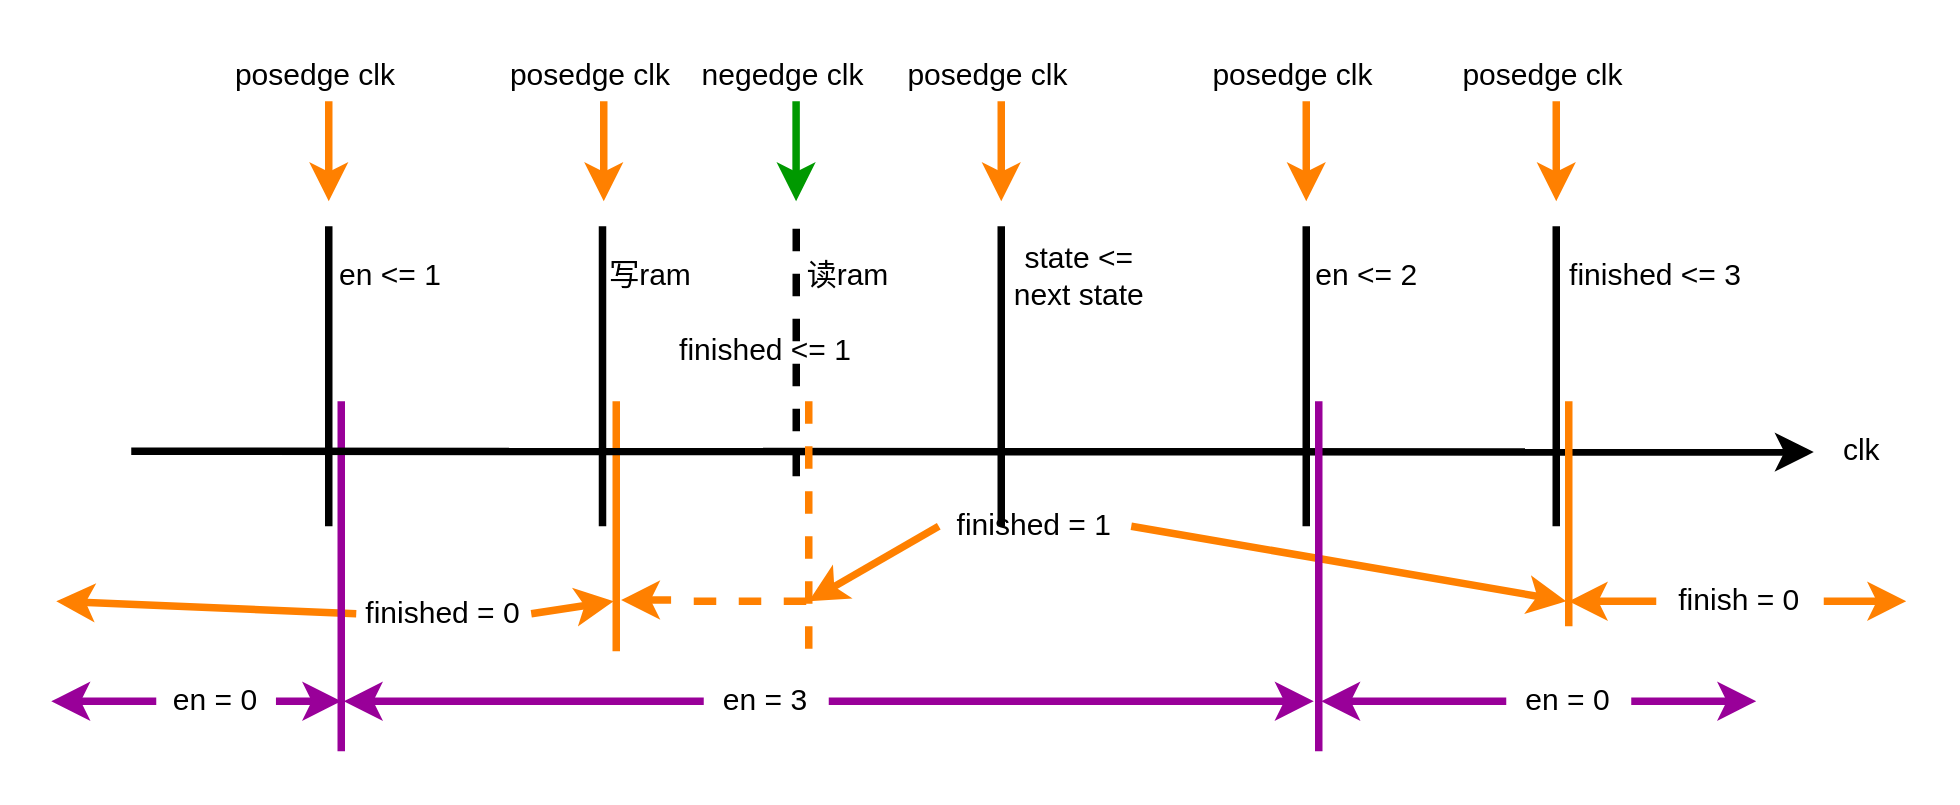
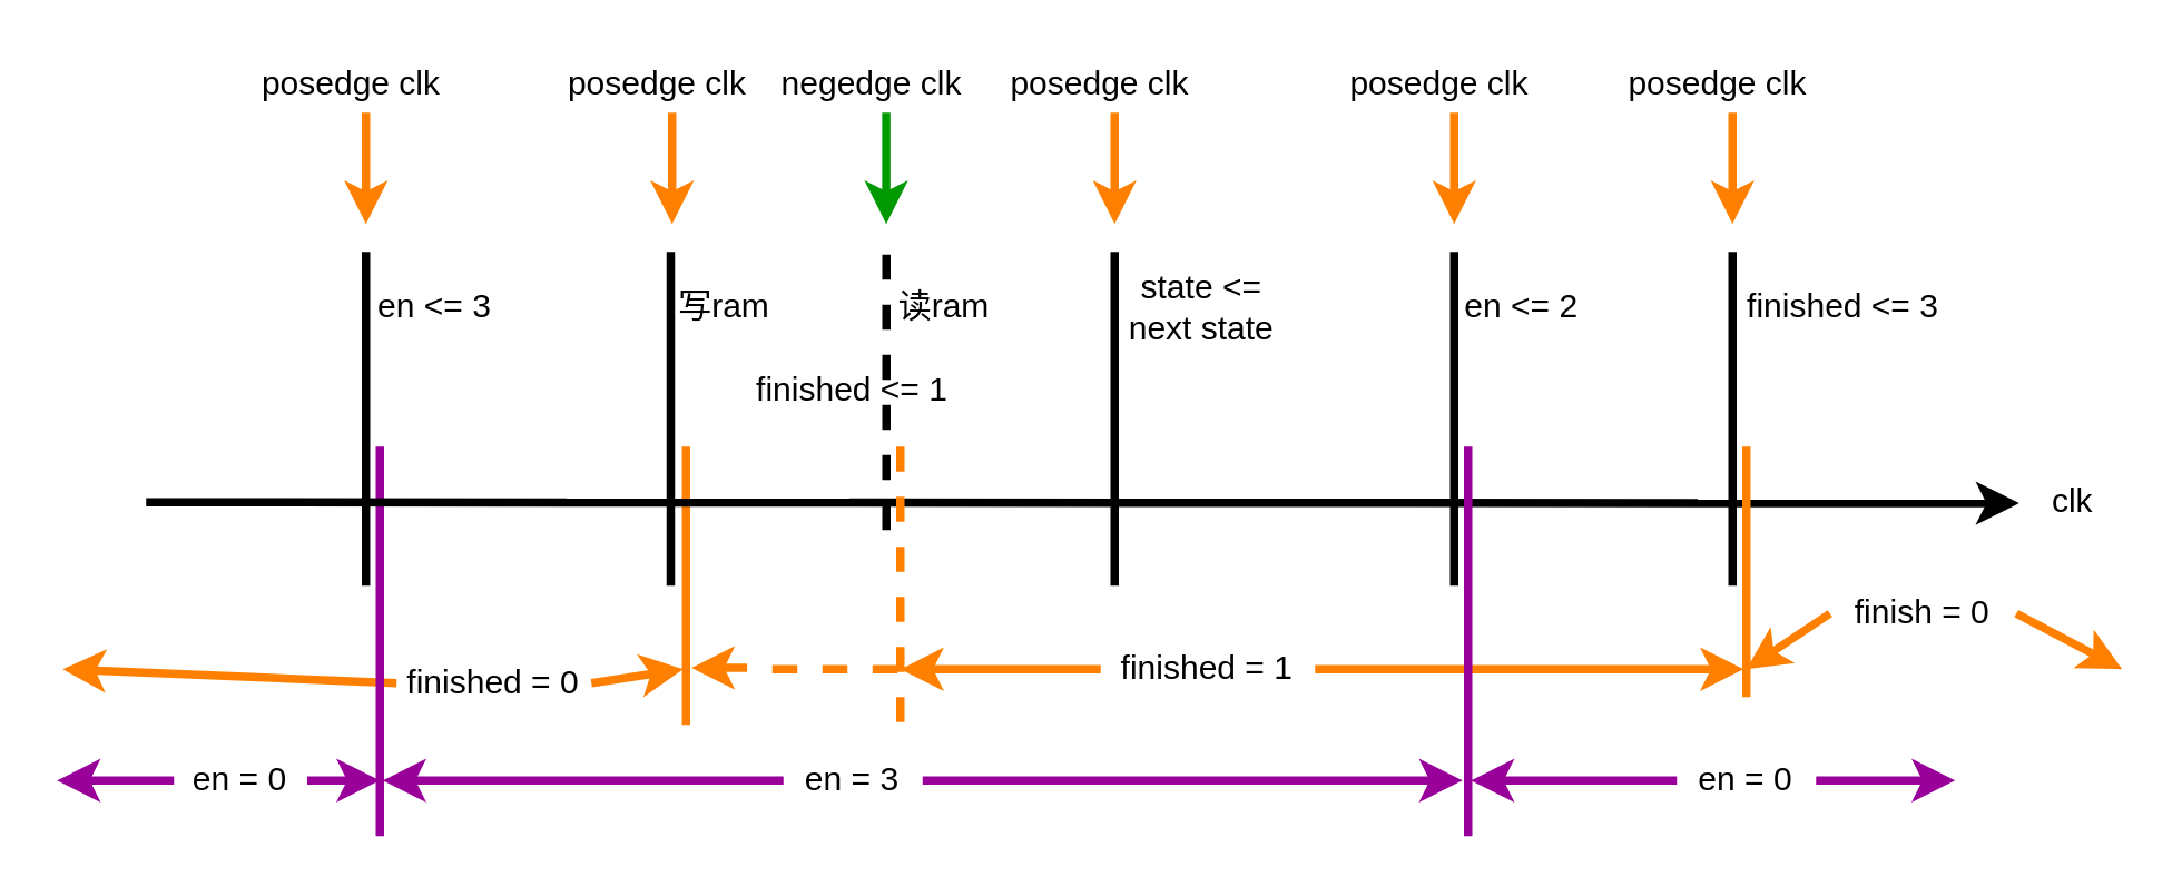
  <mxCell id="0" />
  <mxCell id="1" parent="0" />
  <mxCell id="2" value="" style="endArrow=none;html=1;strokeColor=#000000;strokeWidth=3;" parent="1" edge="1"><mxGeometry width="50" height="50" relative="1" as="geometry"><mxPoint x="131" y="210" as="sourcePoint" /><mxPoint x="131" y="90" as="targetPoint" /></mxGeometry></mxCell>
  <mxCell id="3" value="&lt;font color=&quot;#000000&quot;&gt;posedge clk&lt;/font&gt;" style="text;html=1;strokeColor=none;fillColor=none;align=center;verticalAlign=middle;whiteSpace=wrap;rounded=0;" parent="1" vertex="1"><mxGeometry x="81" y="20" width="90" height="20" as="geometry" /></mxCell>
- <mxCell id="4" value="&lt;font color=&quot;#000000&quot;&gt;en &amp;lt;= 1&lt;/font&gt;" style="text;html=1;strokeColor=none;fillColor=none;align=center;verticalAlign=middle;whiteSpace=wrap;rounded=0;" parent="1" vertex="1"><mxGeometry x="126" y="100" width="60" height="20" as="geometry" /></mxCell>
+ <mxCell id="4" value="&lt;font color=&quot;#000000&quot;&gt;en &amp;lt;= 3&lt;/font&gt;" style="text;html=1;strokeColor=none;fillColor=none;align=center;verticalAlign=middle;whiteSpace=wrap;rounded=0;" parent="1" vertex="1"><mxGeometry x="126" y="100" width="60" height="20" as="geometry" /></mxCell>
  <mxCell id="5" value="" style="endArrow=classic;html=1;strokeWidth=3;strokeColor=#FF8000;" parent="1" edge="1"><mxGeometry width="50" height="50" relative="1" as="geometry"><mxPoint x="131" y="40" as="sourcePoint" /><mxPoint x="131" y="80" as="targetPoint" /></mxGeometry></mxCell>
  <mxCell id="6" value="&lt;font color=&quot;#000000&quot;&gt;posedge clk&lt;/font&gt;" style="text;html=1;strokeColor=none;fillColor=none;align=center;verticalAlign=middle;whiteSpace=wrap;rounded=0;" parent="1" vertex="1"><mxGeometry x="191" y="20" width="90" height="20" as="geometry" /></mxCell>
  <mxCell id="7" value="" style="endArrow=classic;html=1;strokeWidth=3;strokeColor=#FF8000;" parent="1" edge="1"><mxGeometry width="50" height="50" relative="1" as="geometry"><mxPoint x="241" y="40" as="sourcePoint" /><mxPoint x="241" y="80" as="targetPoint" /></mxGeometry></mxCell>
  <mxCell id="8" value="" style="endArrow=none;html=1;strokeColor=#000000;strokeWidth=3;" parent="1" edge="1"><mxGeometry width="50" height="50" relative="1" as="geometry"><mxPoint x="400" y="210" as="sourcePoint" /><mxPoint x="400" y="90" as="targetPoint" /></mxGeometry></mxCell>
  <mxCell id="9" value="&lt;font color=&quot;#000000&quot;&gt;posedge clk&lt;/font&gt;" style="text;html=1;strokeColor=none;fillColor=none;align=center;verticalAlign=middle;whiteSpace=wrap;rounded=0;" parent="1" vertex="1"><mxGeometry x="350" y="20" width="90" height="20" as="geometry" /></mxCell>
  <mxCell id="10" value="" style="endArrow=classic;html=1;strokeWidth=3;strokeColor=#FF8000;" parent="1" edge="1"><mxGeometry width="50" height="50" relative="1" as="geometry"><mxPoint x="400" y="40" as="sourcePoint" /><mxPoint x="400" y="80" as="targetPoint" /></mxGeometry></mxCell>
  <mxCell id="11" value="&lt;font color=&quot;#000000&quot;&gt;state &amp;lt;= next state&lt;/font&gt;" style="text;html=1;strokeColor=none;fillColor=none;align=center;verticalAlign=middle;whiteSpace=wrap;rounded=0;" parent="1" vertex="1"><mxGeometry x="402" y="100" width="59" height="20" as="geometry" /></mxCell>
  <mxCell id="12" value="&lt;font color=&quot;#000000&quot;&gt;en &amp;lt;= 2&lt;/font&gt;" style="text;html=1;strokeColor=none;fillColor=none;align=center;verticalAlign=middle;whiteSpace=wrap;rounded=0;" parent="1" vertex="1"><mxGeometry x="516" y="100" width="61" height="20" as="geometry" /></mxCell>
  <mxCell id="13" value="&lt;font style=&quot;font-size: 12px&quot; color=&quot;#000000&quot;&gt;finished = 0&lt;/font&gt;" style="text;html=1;strokeColor=none;fillColor=none;align=center;verticalAlign=middle;whiteSpace=wrap;rounded=0;" parent="1" vertex="1"><mxGeometry x="142" y="230" width="70" height="30" as="geometry" /></mxCell>
  <mxCell id="14" value="&lt;font color=&quot;#000000&quot;&gt;finished &amp;lt;= 1&lt;/font&gt;" style="text;html=1;strokeColor=none;fillColor=none;align=center;verticalAlign=middle;whiteSpace=wrap;rounded=0;" parent="1" vertex="1"><mxGeometry x="267.94" y="130" width="76.12" height="20" as="geometry" /></mxCell>
  <mxCell id="15" value="" style="endArrow=classic;html=1;strokeColor=#FF8000;strokeWidth=3;exitX=0;exitY=0.5;exitDx=0;exitDy=0;" parent="1" source="13" edge="1"><mxGeometry width="50" height="50" relative="1" as="geometry"><mxPoint x="122" y="235" as="sourcePoint" /><mxPoint x="22" y="240" as="targetPoint" /></mxGeometry></mxCell>
  <mxCell id="16" value="" style="endArrow=classic;html=1;strokeColor=#FF8000;strokeWidth=3;exitX=1;exitY=0.5;exitDx=0;exitDy=0;" parent="1" source="13" edge="1"><mxGeometry width="50" height="50" relative="1" as="geometry"><mxPoint x="162" y="235" as="sourcePoint" /><mxPoint x="245" y="240" as="targetPoint" /><Array as="points" /></mxGeometry></mxCell>
- <mxCell id="17" value="&lt;font style=&quot;font-size: 12px&quot; color=&quot;#000000&quot;&gt;finished = 1&lt;/font&gt;" style="text;html=1;strokeColor=none;fillColor=none;align=center;verticalAlign=middle;whiteSpace=wrap;rounded=0;" parent="1" vertex="1"><mxGeometry x="375" y="195" width="77" height="30" as="geometry" /></mxCell>
+ <mxCell id="17" value="&lt;font style=&quot;font-size: 12px&quot; color=&quot;#000000&quot;&gt;finished = 1&lt;/font&gt;" style="text;html=1;strokeColor=none;fillColor=none;align=center;verticalAlign=middle;whiteSpace=wrap;rounded=0;" parent="1" vertex="1"><mxGeometry x="395" y="225" width="77" height="30" as="geometry" /></mxCell>
  <mxCell id="18" value="" style="endArrow=classic;html=1;strokeColor=#FF8000;strokeWidth=3;exitX=0;exitY=0.5;exitDx=0;exitDy=0;" parent="1" source="17" edge="1"><mxGeometry width="50" height="50" relative="1" as="geometry"><mxPoint x="372" y="240" as="sourcePoint" /><mxPoint x="323" y="240" as="targetPoint" /></mxGeometry></mxCell>
  <mxCell id="19" value="" style="endArrow=classic;html=1;strokeColor=#FF8000;strokeWidth=3;exitX=1;exitY=0.5;exitDx=0;exitDy=0;" parent="1" source="17" edge="1"><mxGeometry width="50" height="50" relative="1" as="geometry"><mxPoint x="493" y="235" as="sourcePoint" /><mxPoint x="626" y="240" as="targetPoint" /></mxGeometry></mxCell>
  <mxCell id="20" value="" style="endArrow=none;html=1;strokeColor=#FF8000;strokeWidth=3;" parent="1" edge="1"><mxGeometry width="50" height="50" relative="1" as="geometry"><mxPoint x="246" y="260" as="sourcePoint" /><mxPoint x="246" y="160" as="targetPoint" /></mxGeometry></mxCell>
  <mxCell id="21" value="&lt;font style=&quot;font-size: 12px&quot; color=&quot;#000000&quot;&gt;en = 0&lt;/font&gt;" style="text;html=1;strokeColor=none;fillColor=none;align=center;verticalAlign=middle;whiteSpace=wrap;rounded=0;" parent="1" vertex="1"><mxGeometry x="62" y="265" width="47.88" height="30" as="geometry" /></mxCell>
  <mxCell id="22" value="" style="endArrow=classic;html=1;strokeWidth=3;exitX=0;exitY=0.5;exitDx=0;exitDy=0;strokeColor=#990099;" parent="1" source="21" edge="1"><mxGeometry width="50" height="50" relative="1" as="geometry"><mxPoint x="79.88" y="284.5" as="sourcePoint" /><mxPoint x="20" y="280" as="targetPoint" /></mxGeometry></mxCell>
  <mxCell id="23" value="" style="endArrow=classic;html=1;strokeWidth=3;exitX=1;exitY=0.5;exitDx=0;exitDy=0;strokeColor=#990099;" parent="1" source="21" edge="1"><mxGeometry width="50" height="50" relative="1" as="geometry"><mxPoint x="101" y="285" as="sourcePoint" /><mxPoint x="136" y="280" as="targetPoint" /><Array as="points" /></mxGeometry></mxCell>
- <mxCell id="24" value="&lt;font style=&quot;font-size: 12px&quot; color=&quot;#000000&quot;&gt;finish = 0&lt;/font&gt;" style="text;html=1;strokeColor=none;fillColor=none;align=center;verticalAlign=middle;whiteSpace=wrap;rounded=0;" parent="1" vertex="1"><mxGeometry x="662" y="225" width="67" height="30" as="geometry" /></mxCell>
+ <mxCell id="24" value="&lt;font style=&quot;font-size: 12px&quot; color=&quot;#000000&quot;&gt;finish = 0&lt;/font&gt;" style="text;html=1;strokeColor=none;fillColor=none;align=center;verticalAlign=middle;whiteSpace=wrap;rounded=0;" parent="1" vertex="1"><mxGeometry x="657" y="205" width="67" height="30" as="geometry" /></mxCell>
  <mxCell id="25" value="" style="endArrow=classic;html=1;strokeColor=#FF8000;strokeWidth=3;exitX=0;exitY=0.5;exitDx=0;exitDy=0;" parent="1" source="24" edge="1"><mxGeometry width="50" height="50" relative="1" as="geometry"><mxPoint x="652" y="235" as="sourcePoint" /><mxPoint x="627" y="240" as="targetPoint" /></mxGeometry></mxCell>
  <mxCell id="26" value="" style="endArrow=classic;html=1;strokeColor=#FF8000;strokeWidth=3;exitX=1;exitY=0.5;exitDx=0;exitDy=0;" parent="1" source="24" edge="1"><mxGeometry width="50" height="50" relative="1" as="geometry"><mxPoint x="695" y="235" as="sourcePoint" /><mxPoint x="762" y="240" as="targetPoint" /><Array as="points" /></mxGeometry></mxCell>
  <mxCell id="27" value="" style="endArrow=none;html=1;strokeWidth=3;strokeColor=#990099;" parent="1" edge="1"><mxGeometry width="50" height="50" relative="1" as="geometry"><mxPoint x="136" y="300" as="sourcePoint" /><mxPoint x="136" y="160" as="targetPoint" /></mxGeometry></mxCell>
  <mxCell id="28" value="&lt;font style=&quot;font-size: 12px&quot; color=&quot;#000000&quot;&gt;en = 3&lt;/font&gt;" style="text;html=1;strokeColor=none;fillColor=none;align=center;verticalAlign=middle;whiteSpace=wrap;rounded=0;" parent="1" vertex="1"><mxGeometry x="281" y="265" width="50" height="30" as="geometry" /></mxCell>
  <mxCell id="29" value="" style="endArrow=classic;html=1;strokeWidth=3;exitX=0;exitY=0.5;exitDx=0;exitDy=0;strokeColor=#990099;" parent="1" source="28" edge="1"><mxGeometry width="50" height="50" relative="1" as="geometry"><mxPoint x="297" y="285" as="sourcePoint" /><mxPoint x="137" y="280" as="targetPoint" /></mxGeometry></mxCell>
  <mxCell id="30" value="" style="endArrow=classic;html=1;strokeWidth=3;strokeColor=#990099;exitX=1;exitY=0.5;exitDx=0;exitDy=0;" parent="1" source="28" edge="1"><mxGeometry width="50" height="50" relative="1" as="geometry"><mxPoint x="362" y="280" as="sourcePoint" /><mxPoint x="525" y="280" as="targetPoint" /><Array as="points" /></mxGeometry></mxCell>
  <mxCell id="31" value="&lt;font color=&quot;#000000&quot;&gt;写ram&lt;/font&gt;" style="text;html=1;strokeColor=none;fillColor=none;align=center;verticalAlign=middle;whiteSpace=wrap;rounded=0;" parent="1" vertex="1"><mxGeometry x="233" y="90" width="54.25" height="40" as="geometry" /></mxCell>
  <mxCell id="32" value="" style="endArrow=classic;html=1;strokeWidth=3;strokeColor=#000000;entryX=-0.133;entryY=0.517;entryDx=0;entryDy=0;entryPerimeter=0;" parent="1" target="33" edge="1"><mxGeometry width="50" height="50" relative="1" as="geometry"><mxPoint x="52" y="180" as="sourcePoint" /><mxPoint x="552" y="180" as="targetPoint" /></mxGeometry></mxCell>
  <mxCell id="33" value="&lt;font color=&quot;#000000&quot;&gt;clk&lt;/font&gt;" style="text;html=1;align=center;verticalAlign=middle;resizable=0;points=[];autosize=1;" parent="1" vertex="1"><mxGeometry x="729" y="170" width="30" height="20" as="geometry" /></mxCell>
  <mxCell id="34" value="" style="endArrow=none;html=1;strokeColor=#000000;strokeWidth=3;" parent="1" edge="1"><mxGeometry width="50" height="50" relative="1" as="geometry"><mxPoint x="522" y="210" as="sourcePoint" /><mxPoint x="522" y="90" as="targetPoint" /></mxGeometry></mxCell>
  <mxCell id="35" value="&lt;font color=&quot;#000000&quot;&gt;posedge clk&lt;/font&gt;" style="text;html=1;strokeColor=none;fillColor=none;align=center;verticalAlign=middle;whiteSpace=wrap;rounded=0;" parent="1" vertex="1"><mxGeometry x="472" y="20" width="90" height="20" as="geometry" /></mxCell>
  <mxCell id="36" value="" style="endArrow=classic;html=1;strokeWidth=3;strokeColor=#FF8000;" parent="1" edge="1"><mxGeometry width="50" height="50" relative="1" as="geometry"><mxPoint x="522" y="40" as="sourcePoint" /><mxPoint x="522" y="80" as="targetPoint" /></mxGeometry></mxCell>
  <mxCell id="37" value="" style="endArrow=none;html=1;strokeWidth=3;strokeColor=#990099;" parent="1" edge="1"><mxGeometry width="50" height="50" relative="1" as="geometry"><mxPoint x="527" y="300" as="sourcePoint" /><mxPoint x="527" y="160" as="targetPoint" /></mxGeometry></mxCell>
  <mxCell id="38" value="&lt;font color=&quot;#000000&quot;&gt;finished &amp;lt;= 3&lt;/font&gt;" style="text;html=1;strokeColor=none;fillColor=none;align=center;verticalAlign=middle;whiteSpace=wrap;rounded=0;" parent="1" vertex="1"><mxGeometry x="622" y="100" width="80" height="20" as="geometry" /></mxCell>
  <mxCell id="39" value="" style="endArrow=none;html=1;strokeColor=#000000;strokeWidth=3;" parent="1" edge="1"><mxGeometry width="50" height="50" relative="1" as="geometry"><mxPoint x="622" y="210" as="sourcePoint" /><mxPoint x="622" y="90" as="targetPoint" /></mxGeometry></mxCell>
  <mxCell id="40" value="&lt;font color=&quot;#000000&quot;&gt;posedge clk&lt;/font&gt;" style="text;html=1;strokeColor=none;fillColor=none;align=center;verticalAlign=middle;whiteSpace=wrap;rounded=0;" parent="1" vertex="1"><mxGeometry x="572" y="20" width="90" height="20" as="geometry" /></mxCell>
  <mxCell id="41" value="" style="endArrow=classic;html=1;strokeWidth=3;strokeColor=#FF8000;" parent="1" edge="1"><mxGeometry width="50" height="50" relative="1" as="geometry"><mxPoint x="622" y="40" as="sourcePoint" /><mxPoint x="622" y="80" as="targetPoint" /></mxGeometry></mxCell>
  <mxCell id="42" value="" style="endArrow=none;html=1;strokeColor=#FF8000;strokeWidth=3;" parent="1" edge="1"><mxGeometry width="50" height="50" relative="1" as="geometry"><mxPoint x="627" y="250" as="sourcePoint" /><mxPoint x="627" y="160" as="targetPoint" /></mxGeometry></mxCell>
  <mxCell id="43" value="&lt;font style=&quot;font-size: 12px&quot; color=&quot;#000000&quot;&gt;en = 0&lt;/font&gt;" style="text;html=1;strokeColor=none;fillColor=none;align=center;verticalAlign=middle;whiteSpace=wrap;rounded=0;" parent="1" vertex="1"><mxGeometry x="602" y="265" width="50" height="30" as="geometry" /></mxCell>
  <mxCell id="44" value="" style="endArrow=classic;html=1;strokeWidth=3;exitX=0;exitY=0.5;exitDx=0;exitDy=0;strokeColor=#990099;" parent="1" source="43" edge="1"><mxGeometry width="50" height="50" relative="1" as="geometry"><mxPoint x="562" y="285" as="sourcePoint" /><mxPoint x="528" y="280" as="targetPoint" /></mxGeometry></mxCell>
  <mxCell id="45" value="" style="endArrow=classic;html=1;strokeWidth=3;exitX=1;exitY=0.5;exitDx=0;exitDy=0;strokeColor=#990099;" parent="1" source="43" edge="1"><mxGeometry width="50" height="50" relative="1" as="geometry"><mxPoint x="582" y="285" as="sourcePoint" /><mxPoint x="702" y="280" as="targetPoint" /><Array as="points" /></mxGeometry></mxCell>
  <mxCell id="46" value="&lt;font color=&quot;#000000&quot;&gt;negedge clk&lt;/font&gt;" style="text;html=1;strokeColor=none;fillColor=none;align=center;verticalAlign=middle;whiteSpace=wrap;rounded=0;" vertex="1" parent="1"><mxGeometry x="267.94" y="20" width="90" height="20" as="geometry" /></mxCell>
  <mxCell id="47" value="" style="endArrow=classic;html=1;strokeWidth=3;strokeColor=#009900;" edge="1" parent="1"><mxGeometry width="50" height="50" relative="1" as="geometry"><mxPoint x="317.94" y="40" as="sourcePoint" /><mxPoint x="317.94" y="80" as="targetPoint" /></mxGeometry></mxCell>
  <mxCell id="48" value="&lt;font color=&quot;#000000&quot;&gt;读ram&lt;/font&gt;" style="text;html=1;strokeColor=none;fillColor=none;align=center;verticalAlign=middle;whiteSpace=wrap;rounded=0;" vertex="1" parent="1"><mxGeometry x="312" y="90" width="54.25" height="40" as="geometry" /></mxCell>
  <mxCell id="49" value="" style="endArrow=none;dashed=1;html=1;strokeWidth=3;strokeColor=#000000;" edge="1" parent="1"><mxGeometry width="50" height="50" relative="1" as="geometry"><mxPoint x="318" y="91" as="sourcePoint" /><mxPoint x="318" y="190" as="targetPoint" /><Array as="points" /></mxGeometry></mxCell>
  <mxCell id="50" value="" style="endArrow=none;dashed=1;html=1;strokeColor=#FF8000;strokeWidth=3;" edge="1" parent="1"><mxGeometry width="50" height="50" relative="1" as="geometry"><mxPoint x="277" y="240" as="sourcePoint" /><mxPoint x="322" y="240" as="targetPoint" /></mxGeometry></mxCell>
  <mxCell id="51" value="" style="endArrow=classic;html=1;strokeColor=#FF8000;strokeWidth=3;" edge="1" parent="1"><mxGeometry width="50" height="50" relative="1" as="geometry"><mxPoint x="267.94" y="239.5" as="sourcePoint" /><mxPoint x="247.94" y="239.5" as="targetPoint" /></mxGeometry></mxCell>
  <mxCell id="52" value="" style="endArrow=none;dashed=1;html=1;strokeWidth=3;strokeColor=#FF8000;" edge="1" parent="1"><mxGeometry width="50" height="50" relative="1" as="geometry"><mxPoint x="323" y="160" as="sourcePoint" /><mxPoint x="323" y="259" as="targetPoint" /><Array as="points" /></mxGeometry></mxCell>
  <mxCell id="53" value="" style="endArrow=none;html=1;strokeColor=#000000;strokeWidth=3;" edge="1" parent="1"><mxGeometry width="50" height="50" relative="1" as="geometry"><mxPoint x="240.5" y="210" as="sourcePoint" /><mxPoint x="240.5" y="90" as="targetPoint" /></mxGeometry></mxCell>
